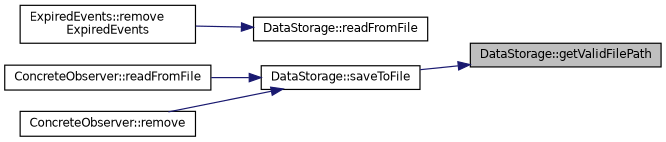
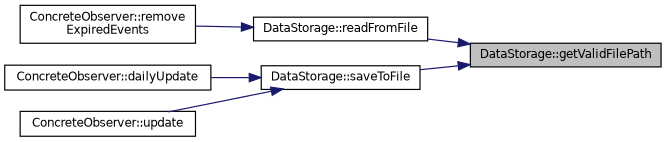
  digraph {
    rankdir=RL
    node [color=black fillcolor=white fontname=Helvetica fontsize=10 shape=record style=filled]
    edge [color=midnightblue dir=back fontname=Helvetica fontsize=10 labelfontname=Helvetica labelfontsize=10 style=solid]
    n1 [fillcolor=grey75 fontcolor=black height=0.2 label="DataStorage::getValidFilePath" width=0.4]
    n2 [height=0.2 label="DataStorage::readFromFile" width=0.4]
    n3 [height=0.2 label="DataStorage::saveToFile" width=0.4]
-   n4 [height=0.2 label="ExpiredEvents::remove\lExpiredEvents" width=0.4]
-   n5 [height=0.2 label="ConcreteObserver::readFromFile" width=0.4]
-   n6 [height=0.2 label="ConcreteObserver::remove" width=0.4]
+   n4 [height=0.2 label="ConcreteObserver::remove\lExpiredEvents" width=0.4]
+   n5 [height=0.2 label="ConcreteObserver::dailyUpdate" width=0.4]
+   n6 [height=0.2 label="ConcreteObserver::update" width=0.4]
+   n1 -> n2
    n1 -> n3
    n2 -> n4
    n3 -> n5
    n3 -> n6
  }
